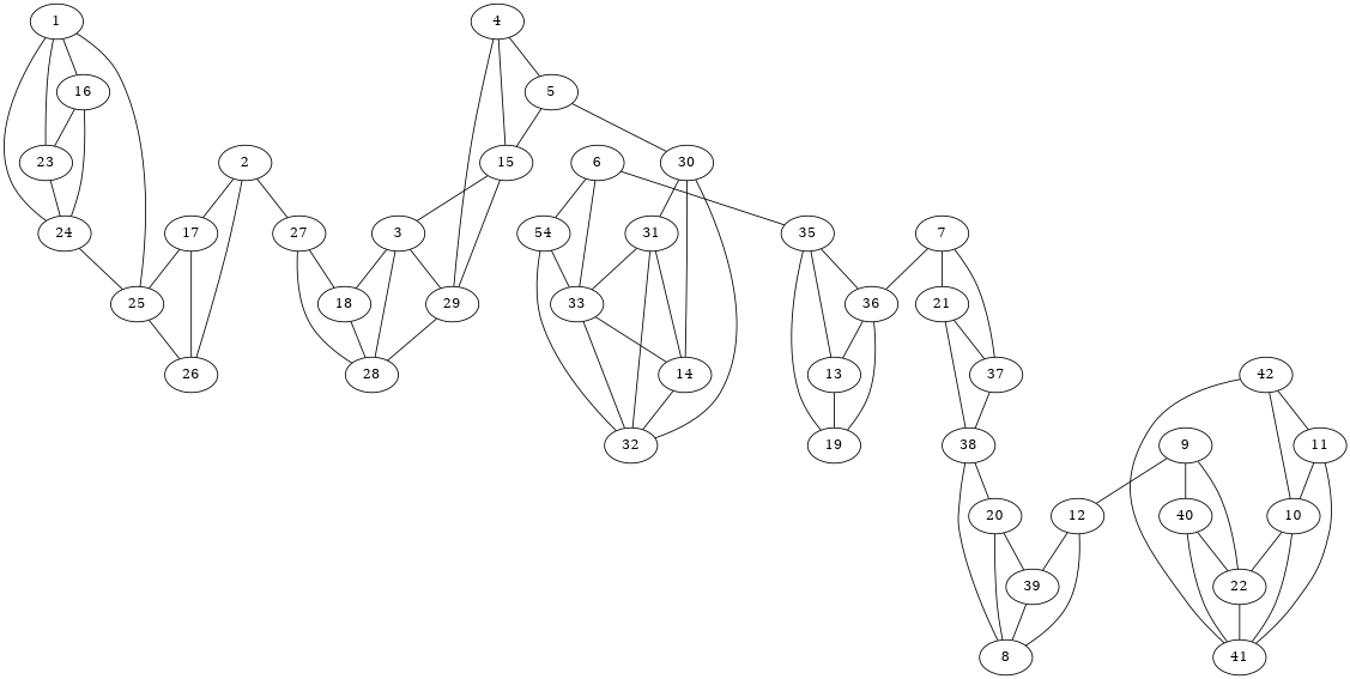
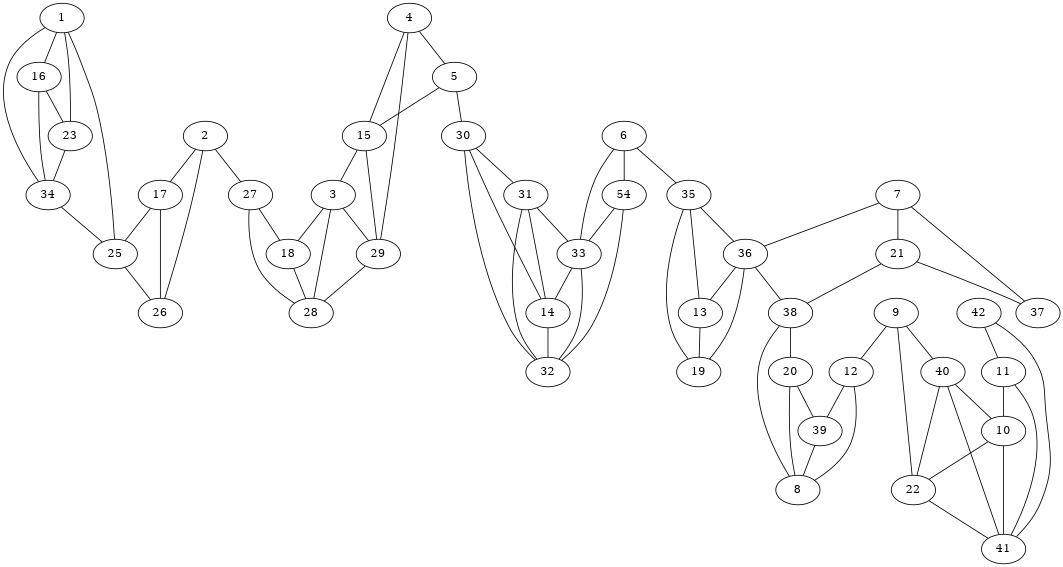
  graph {
    node [aaLength=4 type=2]
    edge [distance0=12.0 frequency=1 type0=1]
    1 [aaLength=10 sequence=YIGSHTCVQL type=0]
    16 [aaLength=5 sequence=RVLVT type=1]
    23 [sequence=VTGG]
-   24 [sequence=GGSG]
+   24 [sequence=GGSG label=34]
    25 [sequence=LQNG]
    26 [sequence=LCNS]
    2 [aaLength=8 sequence=RSVLPVIE type=0]
    17 [aaLength=6 sequence=DVIILD type=1]
    27 [sequence=RLGG]
    18 [sequence=TFVE type=1]
    28 [sequence=DIRN]
    3 [aaLength=8 sequence=EALMTEIL type=0]
    29 [sequence=HDHA]
    4 [aaLength=6 sequence=VGESVQ type=0]
    5 [aaLength=19 sequence=PLEYYDNNVNGTLRLISAM type=0]
    15 [sequence=TVIH type=1]
    30 [sequence=RAAN]
    31 [sequence=SATV]
    32 [sequence=ATVY]
    33 [sequence=TVYG]
    6 [aaLength=19 sequence=PYGKSKLMVEQILTDLQKA type=0]
    n22 [label=54 sequence=VESF]
    35 [sequence=QPDW]
    14 [aaLength=7 sequence=NFIFSSS type=1]
    36 [sequence=HPSG]
    19 [aaLength=3 sequence=NPV type=1]
    13 [aaLength=7 sequence=SIALLRY type=1]
    7 [aaLength=7 sequence=LMPYIAQ type=0]
    21 [sequence=LAIF type=1]
    37 [sequence=VAVG]
    38 [sequence=TEDG]
    20 [aaLength=3 sequence=YIH type=1]
    8 [aaLength=14 sequence=VMDLADGHVVAMEK type=0]
    39 [sequence=LANK]
    9 [aaLength=9 sequence=VLDVVNAFS type=0]
    12 [aaLength=7 sequence=GVHIYNL type=1]
    22 [sequence=YHFA type=1]
    40 [sequence=KACG]
    41 [sequence=REGD]
    10 [aaLength=6 sequence=SKADRE type=0]
    11 [aaLength=14 sequence=LDEMAQDTWHWQSR type=0]
    42 [sequence=HPQG]
    1 -- 16 [distance0=9.0 type0=3]
    1 -- 23 [distance0=6.0 type0=2]
    1 -- 24 [distance0=4.0]
    16 -- 23 [distance0=3.0 distance1=0.0 frequency=2 type1=5]
    16 -- 24 [distance0=5.0 type0=2]
    23 -- 24 [distance0=2.0 distance1=0.0 frequency=2 type1=5]
    24 -- 25 [distance0=0.0 type0=4]
    25 -- 1 [distance0=10.0 type0=2]
    25 -- 26 [type0=3]
    2 -- 26 [distance0=5.0]
    2 -- 17 [type0=3]
    2 -- 27 [distance0=8.0 distance1=0.0 frequency=2 type0=2 type1=5]
    17 -- 25 [distance0=5.0]
    17 -- 26 [distance0=7.0 distance1=0.0 frequency=2 type0=2 type1=4]
    27 -- 18 [distance0=7.0 distance1=0.0 frequency=2 type1=4]
    27 -- 28 [type0=3]
    18 -- 28 [distance0=5.0 distance1=0.0 frequency=2 type1=4]
    3 -- 18 [distance0=9.0 type0=3]
    3 -- 28 [distance0=4.0]
    3 -- 29 [distance0=8.0 distance1=0.0 frequency=2 type0=2 type1=5]
    29 -- 28 [type0=3]
    4 -- 29 [distance0=16.0 type0=3]
    4 -- 5 [distance0=7.0 distance1=0.0 frequency=2 type1=4]
    4 -- 15 [distance0=10.0 type0=2]
    5 -- 15 [distance0=17.0 type0=2]
    5 -- 30 [distance0=19.0 distance1=0.0 frequency=2 type0=3 type1=5]
    15 -- 3 [distance0=14.0 type0=3]
    15 -- 29 [distance0=6.0]
    30 -- 31 [type0=2]
    30 -- 32 [distance0=13.0 type0=3]
    31 -- 32 [distance0=1.0 distance1=0.0 frequency=2 type1=5]
    31 -- 33 [distance0=2.0 type0=2]
    33 -- 32 [distance0=1.0]
    33 -- 14 [distance0=8.0 type0=3]
    6 -- 33 [distance0=22.0 type0=3]
    6 -- n22 [distance0=11.0]
    6 -- 35 [distance0=19.0 distance1=0.0 frequency=2 type0=2 type1=5]
    n22 -- 32 [type0=3]
    n22 -- 33 [distance0=11.0 type0=2]
    35 -- 36 [distance0=17.0 type0=3]
    35 -- 19 [type0=2]
    14 -- 30 [distance0=6.0]
    14 -- 31 [distance0=6.0 distance1=0.0 frequency=2 type0=2 type1=5]
    14 -- 32 [distance0=7.0 type0=3]
    36 -- 13 [distance0=13.0 type0=2]
    19 -- 36 [distance0=5.0 distance1=0.0 frequency=2 type1=4]
    13 -- 35 [distance0=4.0]
    13 -- 19 [distance0=8.0 distance1=0.0 frequency=2 type0=2 type1=4]
    7 -- 36 [distance0=16.0 type0=3]
    7 -- 21 [distance0=15.0 type0=2]
    7 -- 37 [distance0=7.0 distance1=0.0 frequency=2 type1=5]
    21 -- 37 [distance0=8.0]
    21 -- 38 [distance0=9.0 distance1=0.0 frequency=2 type0=2 type1=4]
-   37 -- 38 [distance0=17.0 type0=3]
+   36 -- 38 [distance0=17.0 type0=3]
    38 -- 20 [distance0=9.0 distance1=0.0 frequency=2 type1=4]
    20 -- 39 [distance0=17.0 type0=3]
    8 -- 38 [type0=2]
    8 -- 20 [distance0=3.0]
    39 -- 8 [distance0=14.0 type0=2]
    9 -- 12 [distance0=14.0 type0=2]
    9 -- 22 [distance0=17.0 type0=3]
    9 -- 40 [distance0=9.0 distance1=0.0 frequency=2 type1=5]
    12 -- 8 [distance0=19.0 type0=3]
    12 -- 39 [distance0=5.0]
    22 -- 41 [distance0=6.0 distance1=0.0 frequency=2 type1=4]
    40 -- 22 [distance0=8.0 distance1=0.0 frequency=2 type1=4]
    40 -- 41 [distance0=14.0 type0=3]
    10 -- 22 [distance0=18.0 type0=3]
    10 -- 41
    11 -- 41 [distance0=26.0 type0=3]
    11 -- 10 [distance0=14.0]
    42 -- 41 [distance0=40.0 type0=3]
-   42 -- 10 [distance0=28.0 type0=2]
+   40 -- 10 [distance0=28.0 type0=2]
    42 -- 11 [distance0=14.0]
  }
